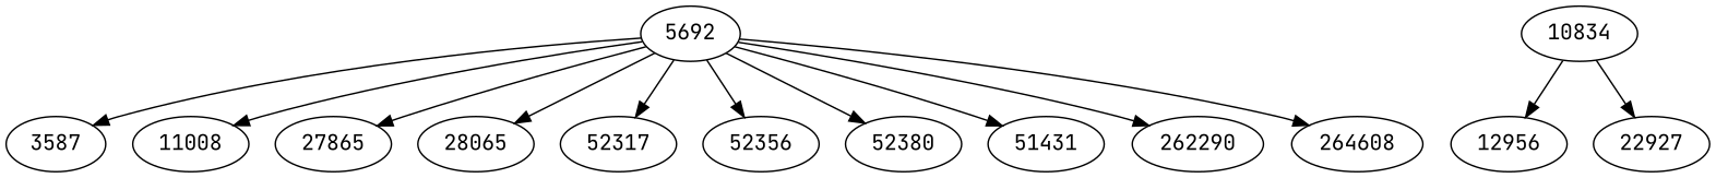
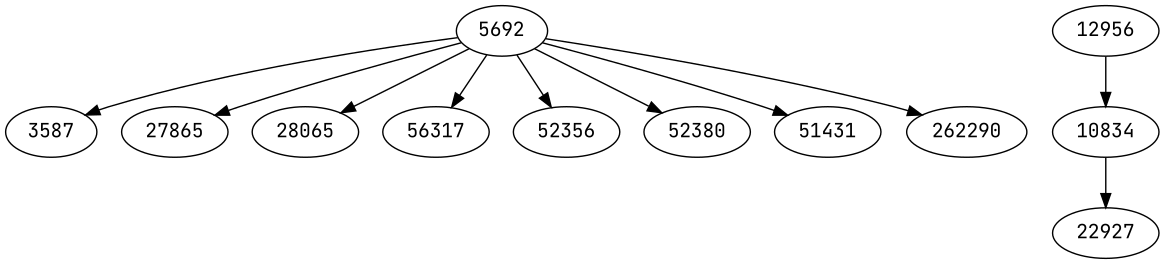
  digraph {
    fontname="JetBrains Mono"
    node [fontname="JetBrains Mono"]
    edge [fontname="JetBrains Mono"]
    n1 [label=3587]
    5692
-   11008
    27865
    28065
-   52317
+   52317 [label=56317]
    n7 [label=52356]
    52380
    n9 [label=51431]
    n10 [label=262290]
-   264608
    10834
    12956
    22927
    5692 -> n1
-   5692 -> 11008
    5692 -> 27865
    5692 -> 28065
    5692 -> 52317
    5692 -> n7
    5692 -> 52380
    5692 -> n9
    5692 -> n10
-   5692 -> 264608
-   10834 -> 12956
+   12956 -> 10834
    10834 -> 22927
  }
